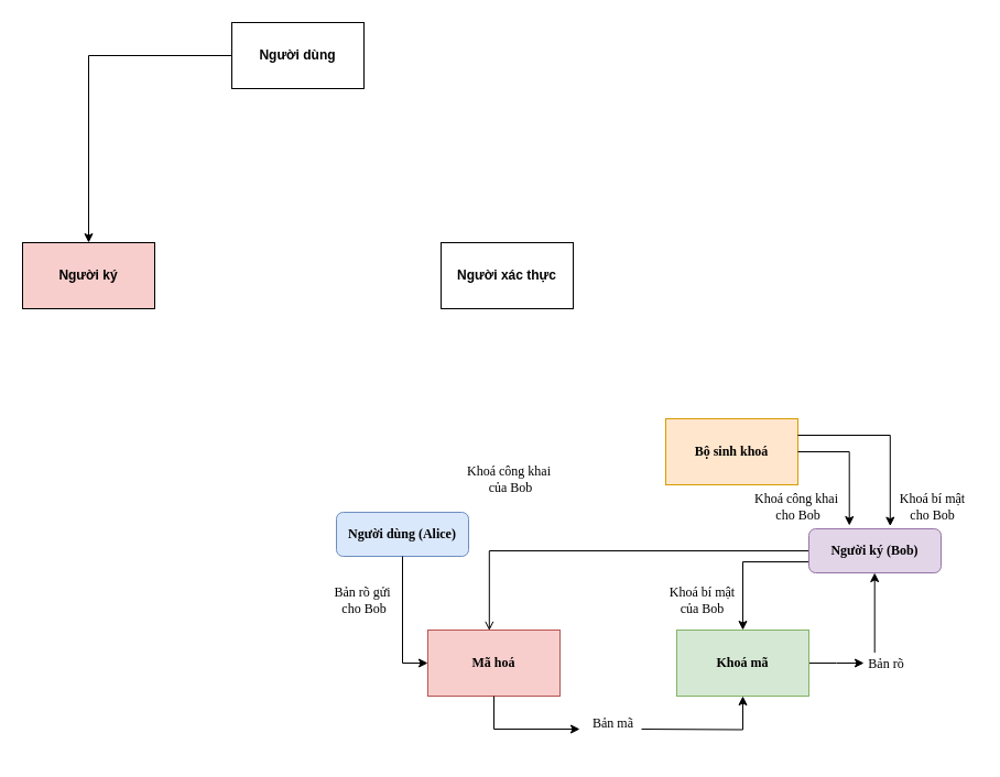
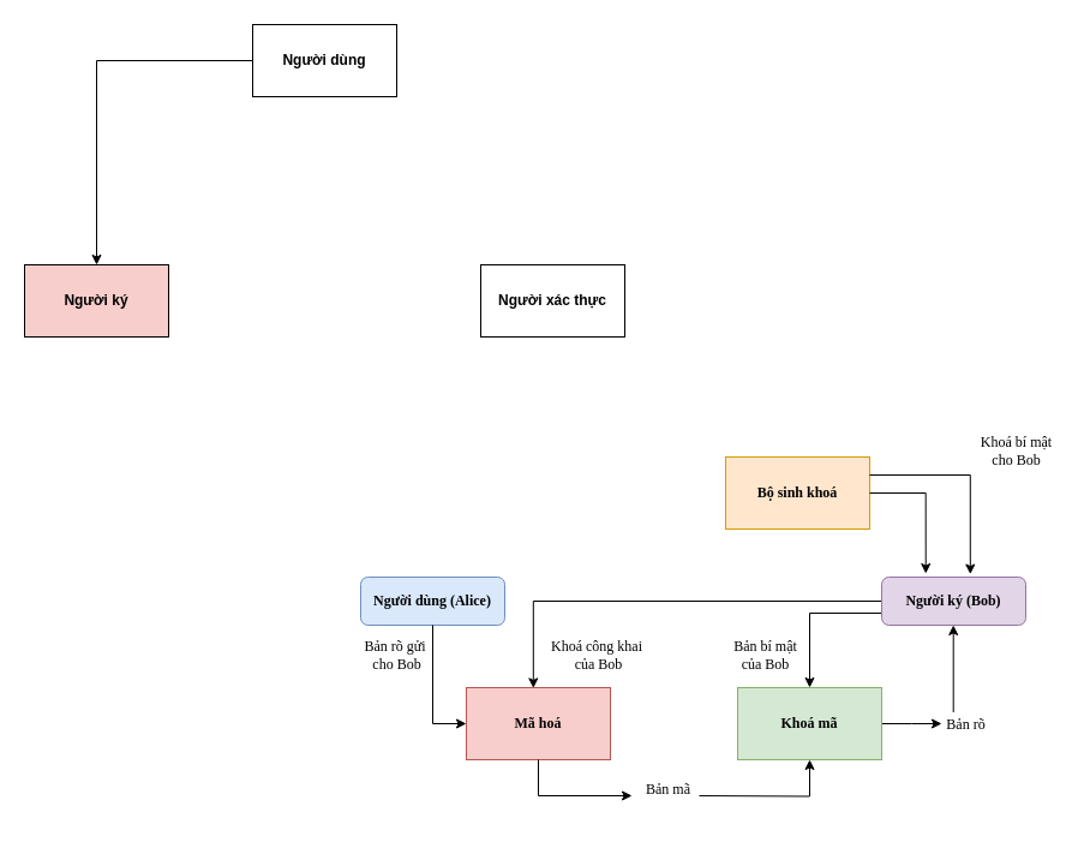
  <mxCell id="0" />
  <mxCell id="1" parent="0" />
  <mxCell id="2" style="edgeStyle=orthogonalEdgeStyle;rounded=0;orthogonalLoop=1;jettySize=auto;html=1;exitX=0;exitY=0.5;exitDx=0;exitDy=0;entryX=0.5;entryY=0;entryDx=0;entryDy=0;" edge="1" parent="1" source="3" target="5"><mxGeometry relative="1" as="geometry" /></mxCell>
  <mxCell id="3" value="Người dùng" style="rounded=0;whiteSpace=wrap;html=1;fontStyle=1" vertex="1" parent="1"><mxGeometry x="210" y="20" width="120" height="60" as="geometry" /></mxCell>
  <mxCell id="4" value="Người xác thực" style="rounded=0;whiteSpace=wrap;html=1;fontStyle=1" vertex="1" parent="1"><mxGeometry x="400" y="220" width="120" height="60" as="geometry" /></mxCell>
  <mxCell id="5" value="Người ký" style="rounded=0;whiteSpace=wrap;html=1;fontStyle=1;fillColor=#f8cecc;" vertex="1" parent="1"><mxGeometry x="20" y="220" width="120" height="60" as="geometry" /></mxCell>
  <mxCell id="6" value="&lt;b&gt;&lt;font face=&quot;Times New Roman&quot;&gt;Mã hoá&lt;/font&gt;&lt;/b&gt;" style="rounded=0;whiteSpace=wrap;html=1;fillColor=#f8cecc;strokeColor=#b85450;" vertex="1" parent="1"><mxGeometry x="388" y="572" width="120" height="60" as="geometry" /></mxCell>
  <mxCell id="7" style="edgeStyle=orthogonalEdgeStyle;rounded=0;orthogonalLoop=1;jettySize=auto;html=1;" edge="1" parent="1" source="8"><mxGeometry relative="1" as="geometry"><mxPoint x="784" y="602" as="targetPoint" /></mxGeometry></mxCell>
  <mxCell id="8" value="&lt;font face=&quot;Times New Roman&quot;&gt;&lt;b&gt;Khoá mã&lt;/b&gt;&lt;/font&gt;" style="rounded=0;whiteSpace=wrap;html=1;fillColor=#d5e8d4;strokeColor=#82b366;" vertex="1" parent="1"><mxGeometry x="614" y="572" width="120" height="60" as="geometry" /></mxCell>
- <mxCell id="9" style="edgeStyle=orthogonalEdgeStyle;rounded=0;orthogonalLoop=1;jettySize=auto;html=1;exitX=0;exitY=0.5;exitDx=0;exitDy=0;entryX=0.465;entryY=0.007;entryDx=0;entryDy=0;entryPerimeter=0;endArrow=open;" edge="1" parent="1" source="20" target="6"><mxGeometry relative="1" as="geometry"><mxPoint x="434" y="580" as="targetPoint" /></mxGeometry></mxCell>
+ <mxCell id="9" style="edgeStyle=orthogonalEdgeStyle;rounded=0;orthogonalLoop=1;jettySize=auto;html=1;exitX=0;exitY=0.5;exitDx=0;exitDy=0;entryX=0.465;entryY=0.007;entryDx=0;entryDy=0;entryPerimeter=0;" edge="1" parent="1" source="20" target="6"><mxGeometry relative="1" as="geometry"><mxPoint x="434" y="580" as="targetPoint" /></mxGeometry></mxCell>
  <mxCell id="10" value="&lt;font face=&quot;Times New Roman&quot;&gt;Bộ sinh khoá&lt;/font&gt;" style="rounded=0;whiteSpace=wrap;html=1;fillColor=#ffe6cc;strokeColor=#d79b00;fontStyle=1" vertex="1" parent="1"><mxGeometry x="604" y="380" width="120" height="60" as="geometry" /></mxCell>
- <mxCell id="11" value="&lt;font face=&quot;Times New Roman&quot;&gt;Khoá công khai&amp;nbsp;&lt;/font&gt;&lt;div&gt;&lt;font face=&quot;Times New Roman&quot;&gt;của Bob&lt;/font&gt;&lt;/div&gt;" style="text;html=1;align=center;verticalAlign=middle;resizable=0;points=[];autosize=1;strokeColor=none;fillColor=none;" vertex="1" parent="1"><mxGeometry x="413" y="415" width="100" height="40" as="geometry" /></mxCell>
- <mxCell id="12" value="&lt;font face=&quot;Times New Roman&quot;&gt;Khoá bí mật&lt;/font&gt;&lt;div&gt;&lt;font face=&quot;Times New Roman&quot;&gt;của Bob&lt;/font&gt;&lt;br&gt;&lt;/div&gt;" style="text;html=1;align=center;verticalAlign=middle;resizable=0;points=[];autosize=1;strokeColor=none;fillColor=none;" vertex="1" parent="1"><mxGeometry x="597" y="525" width="80" height="40" as="geometry" /></mxCell>
+ <mxCell id="11" value="&lt;font face=&quot;Times New Roman&quot;&gt;Khoá công khai&amp;nbsp;&lt;/font&gt;&lt;div&gt;&lt;font face=&quot;Times New Roman&quot;&gt;của Bob&lt;/font&gt;&lt;/div&gt;" style="text;html=1;align=center;verticalAlign=middle;resizable=0;points=[];autosize=1;strokeColor=none;fillColor=none;" vertex="1" parent="1"><mxGeometry x="448" y="525" width="100" height="40" as="geometry" /></mxCell>
+ <mxCell id="12" value="&lt;font face=&quot;Times New Roman&quot;&gt;Bản bí mật&lt;/font&gt;&lt;div&gt;&lt;font face=&quot;Times New Roman&quot;&gt;của Bob&lt;/font&gt;&lt;br&gt;&lt;/div&gt;" style="text;html=1;align=center;verticalAlign=middle;resizable=0;points=[];autosize=1;strokeColor=none;fillColor=none;" vertex="1" parent="1"><mxGeometry x="597" y="525" width="80" height="40" as="geometry" /></mxCell>
  <mxCell id="13" style="edgeStyle=orthogonalEdgeStyle;rounded=0;orthogonalLoop=1;jettySize=auto;html=1;entryX=0.5;entryY=1;entryDx=0;entryDy=0;" edge="1" parent="1" target="8"><mxGeometry relative="1" as="geometry"><mxPoint x="582" y="662.029" as="sourcePoint" /></mxGeometry></mxCell>
  <mxCell id="14" value="&lt;font face=&quot;Times New Roman&quot;&gt;Bản mã&lt;/font&gt;&lt;div&gt;&lt;br&gt;&lt;/div&gt;" style="text;html=1;align=center;verticalAlign=middle;resizable=0;points=[];autosize=1;strokeColor=none;fillColor=none;" vertex="1" parent="1"><mxGeometry x="526" y="644" width="60" height="40" as="geometry" /></mxCell>
  <mxCell id="15" style="edgeStyle=orthogonalEdgeStyle;rounded=0;orthogonalLoop=1;jettySize=auto;html=1;exitX=0.3;exitY=0.017;exitDx=0;exitDy=0;exitPerimeter=0;" edge="1" parent="1"><mxGeometry relative="1" as="geometry"><mxPoint x="793.71" y="520" as="targetPoint" /><mxPoint x="793.71" y="592.51" as="sourcePoint" /></mxGeometry></mxCell>
  <mxCell id="16" value="&lt;font face=&quot;Times New Roman&quot;&gt;Bản rõ&lt;/font&gt;" style="text;html=1;align=center;verticalAlign=middle;resizable=0;points=[];autosize=1;strokeColor=none;fillColor=none;" vertex="1" parent="1"><mxGeometry x="774" y="588" width="60" height="30" as="geometry" /></mxCell>
  <mxCell id="17" style="edgeStyle=orthogonalEdgeStyle;rounded=0;orthogonalLoop=1;jettySize=auto;html=1;exitX=0.5;exitY=1;exitDx=0;exitDy=0;entryX=0;entryY=0.45;entryDx=0;entryDy=0;entryPerimeter=0;" edge="1" parent="1" source="6" target="14"><mxGeometry relative="1" as="geometry" /></mxCell>
- <mxCell id="18" value="&lt;font face=&quot;Times New Roman&quot;&gt;Người dùng (Alice)&lt;/font&gt;" style="rounded=1;whiteSpace=wrap;html=1;fontStyle=1;fillColor=#dae8fc;strokeColor=#6c8ebf;" vertex="1" parent="1"><mxGeometry x="305" y="465" width="120" height="40" as="geometry" /></mxCell>
+ <mxCell id="18" value="&lt;font face=&quot;Times New Roman&quot;&gt;Người dùng (Alice)&lt;/font&gt;" style="rounded=1;whiteSpace=wrap;html=1;fontStyle=1;fillColor=#dae8fc;strokeColor=#6c8ebf;" vertex="1" parent="1"><mxGeometry x="300" y="480" width="120" height="40" as="geometry" /></mxCell>
  <mxCell id="19" style="edgeStyle=orthogonalEdgeStyle;rounded=0;orthogonalLoop=1;jettySize=auto;html=1;exitX=0;exitY=0.75;exitDx=0;exitDy=0;entryX=0.5;entryY=0;entryDx=0;entryDy=0;" edge="1" parent="1" source="20" target="8"><mxGeometry relative="1" as="geometry" /></mxCell>
  <mxCell id="20" value="&lt;font face=&quot;Times New Roman&quot;&gt;Người ký (Bob)&lt;/font&gt;" style="rounded=1;whiteSpace=wrap;html=1;fontStyle=1;fillColor=#e1d5e7;strokeColor=#9673a6;" vertex="1" parent="1"><mxGeometry x="734" y="480" width="120" height="40" as="geometry" /></mxCell>
  <mxCell id="21" value="&lt;font face=&quot;Times New Roman&quot;&gt;Bản rõ gửi&amp;nbsp;&lt;/font&gt;&lt;div&gt;&lt;font face=&quot;Times New Roman&quot;&gt;cho Bob&lt;/font&gt;&lt;/div&gt;" style="text;html=1;align=center;verticalAlign=middle;resizable=0;points=[];autosize=1;strokeColor=none;fillColor=none;" vertex="1" parent="1"><mxGeometry x="290" y="525" width="80" height="40" as="geometry" /></mxCell>
  <mxCell id="22" style="edgeStyle=orthogonalEdgeStyle;rounded=0;orthogonalLoop=1;jettySize=auto;html=1;exitX=0.5;exitY=1;exitDx=0;exitDy=0;entryX=0;entryY=0.5;entryDx=0;entryDy=0;" edge="1" parent="1" source="18" target="6"><mxGeometry relative="1" as="geometry" /></mxCell>
- <mxCell id="23" value="&lt;font face=&quot;Times New Roman&quot;&gt;Khoá công khai&amp;nbsp;&lt;/font&gt;&lt;div&gt;&lt;font face=&quot;Times New Roman&quot;&gt;cho Bob&lt;/font&gt;&lt;/div&gt;" style="text;html=1;align=center;verticalAlign=middle;resizable=0;points=[];autosize=1;strokeColor=none;fillColor=none;" vertex="1" parent="1"><mxGeometry x="674" y="440" width="100" height="40" as="geometry" /></mxCell>
  <mxCell id="24" style="edgeStyle=orthogonalEdgeStyle;rounded=0;orthogonalLoop=1;jettySize=auto;html=1;exitX=1;exitY=0.5;exitDx=0;exitDy=0;entryX=0.306;entryY=-0.075;entryDx=0;entryDy=0;entryPerimeter=0;" edge="1" parent="1" source="10" target="20"><mxGeometry relative="1" as="geometry" /></mxCell>
  <mxCell id="25" style="edgeStyle=orthogonalEdgeStyle;rounded=0;orthogonalLoop=1;jettySize=auto;html=1;exitX=1;exitY=0.25;exitDx=0;exitDy=0;entryX=0.615;entryY=-0.061;entryDx=0;entryDy=0;entryPerimeter=0;" edge="1" parent="1" source="10" target="20"><mxGeometry relative="1" as="geometry" /></mxCell>
- <mxCell id="26" value="&lt;font face=&quot;Times New Roman&quot;&gt;Khoá bí mật&lt;/font&gt;&lt;div&gt;&lt;font face=&quot;Times New Roman&quot;&gt;cho Bob&lt;/font&gt;&lt;br&gt;&lt;/div&gt;" style="text;html=1;align=center;verticalAlign=middle;resizable=0;points=[];autosize=1;strokeColor=none;fillColor=none;" vertex="1" parent="1"><mxGeometry x="806" y="440" width="80" height="40" as="geometry" /></mxCell>
+ <mxCell id="26" value="&lt;font face=&quot;Times New Roman&quot;&gt;Khoá bí mật&lt;/font&gt;&lt;div&gt;&lt;font face=&quot;Times New Roman&quot;&gt;cho Bob&lt;/font&gt;&lt;br&gt;&lt;/div&gt;" style="text;html=1;align=center;verticalAlign=middle;resizable=0;points=[];autosize=1;strokeColor=none;fillColor=none;" vertex="1" parent="1"><mxGeometry x="806" y="355" width="80" height="40" as="geometry" /></mxCell>
